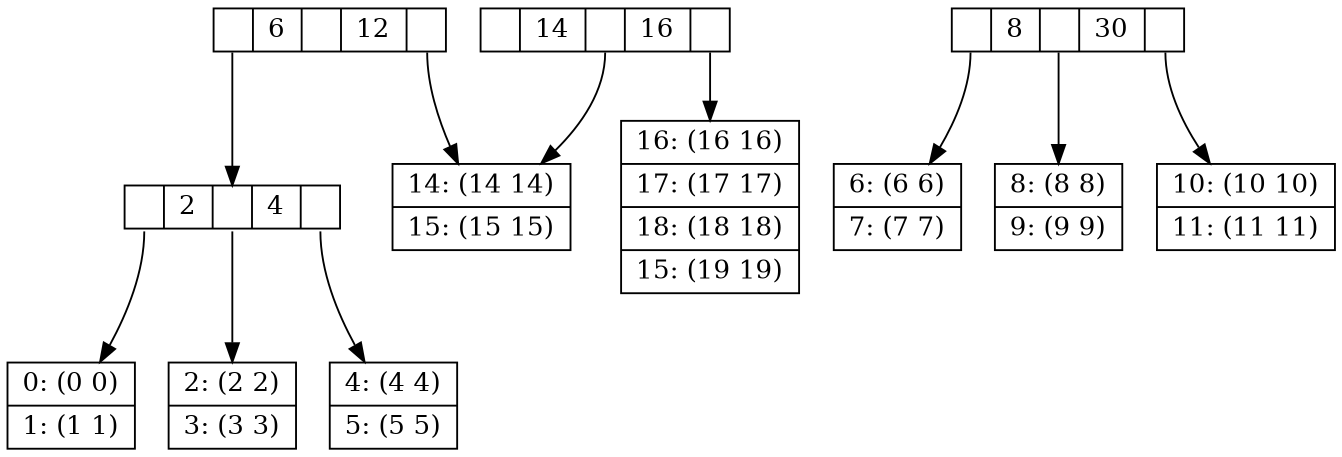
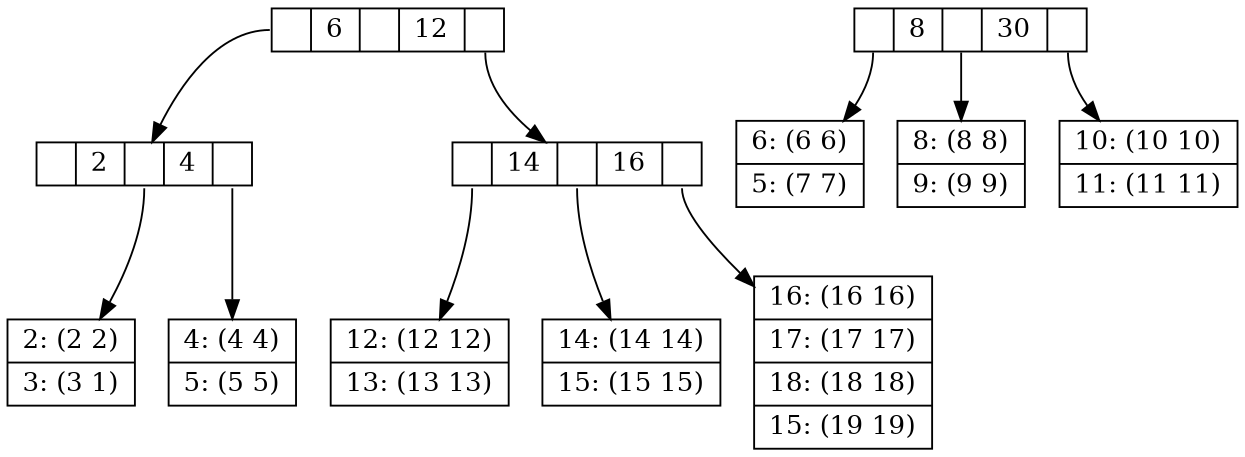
  digraph {
    node [shape=record]
    edge [tailport=f0]
    n1 [height=0.1 label="<f0>|6|<f1>|12|<f2>"]
    n2 [height=0.1 label="<f0>|2|<f1>|4|<f2>"]
    n3 [height=0.1 label="<f0>|14|<f1>|16|<f2>"]
-   n4 [height=0.1 label="{0: (0 0)|1: (1 1)}"]
-   n5 [height=0.1 label="{2: (2 2)|3: (3 3)}"]
+   n5 [height=0.1 label="{2: (2 2)|3: (3 1)}"]
    n6 [height=0.1 label="{4: (4 4)|5: (5 5)}"]
    n7 [height=0.1 label="<f0>|8|<f1>|30|<f2>"]
-   n8 [height=0.1 label="{6: (6 6)|7: (7 7)}"]
+   n8 [height=0.1 label="{6: (6 6)|5: (7 7)}"]
    n9 [height=0.1 label="{8: (8 8)|9: (9 9)}"]
    n10 [height=0.1 label="{10: (10 10)|11: (11 11)}"]
+   n11 [height=0.1 label="{12: (12 12)|13: (13 13)}"]
    n12 [height=0.1 label="{14: (14 14)|15: (15 15)}"]
    n13 [height=0.1 label="{16: (16 16)|17: (17 17)|18: (18 18)|15: (19 19)}"]
    n1 -> n2
-   n1 -> n12 [tailport=f2]
-   n2 -> n4
+   n1 -> n3 [tailport=f2]
    n2 -> n5 [tailport=f1]
    n2 -> n6 [tailport=f2]
+   n3 -> n11
    n3 -> n12 [tailport=f1]
    n3 -> n13 [tailport=f2]
    n7 -> n8
    n7 -> n9 [tailport=f1]
    n7 -> n10 [tailport=f2]
  }
